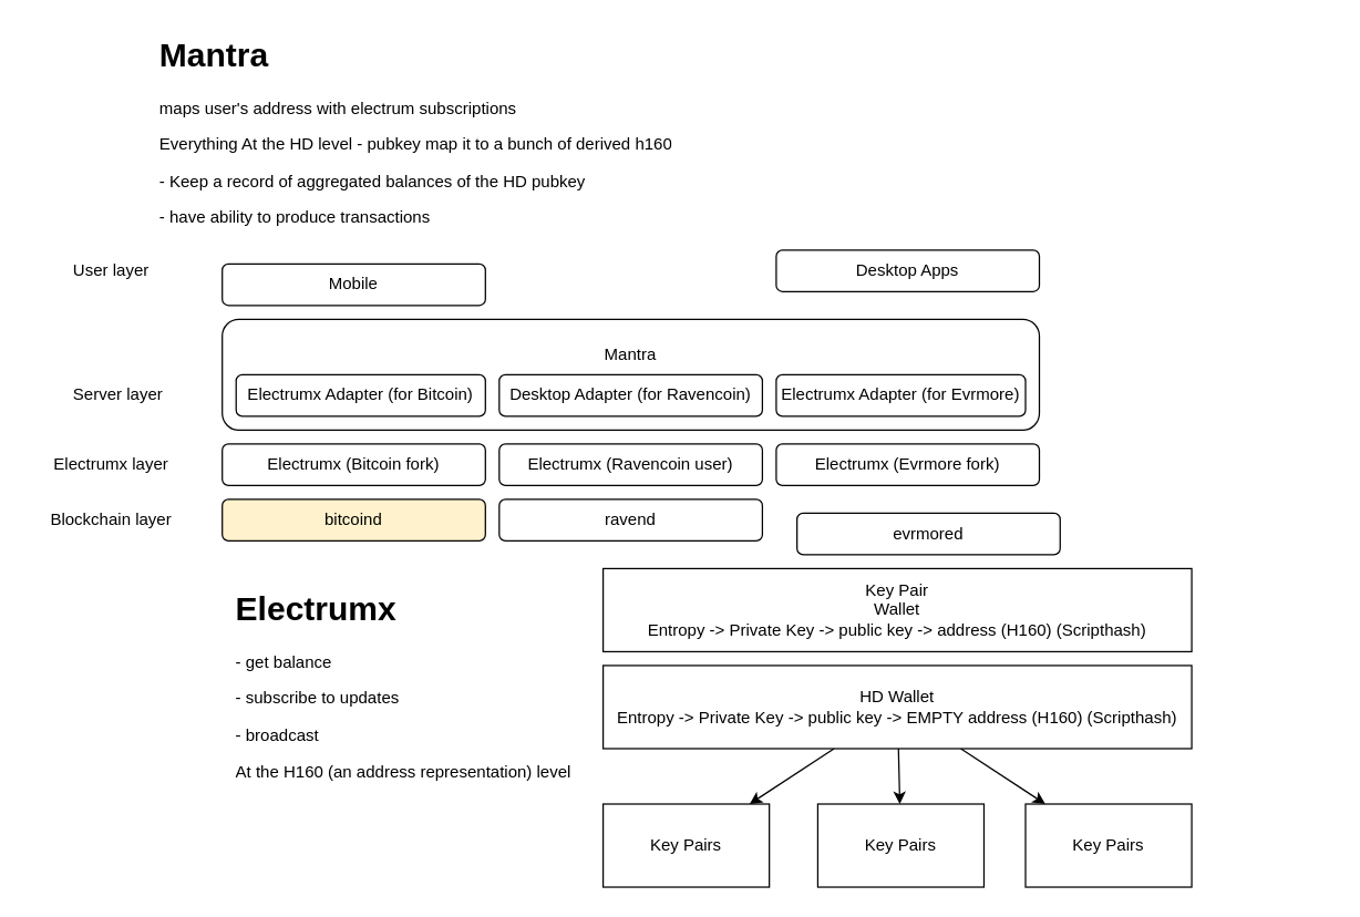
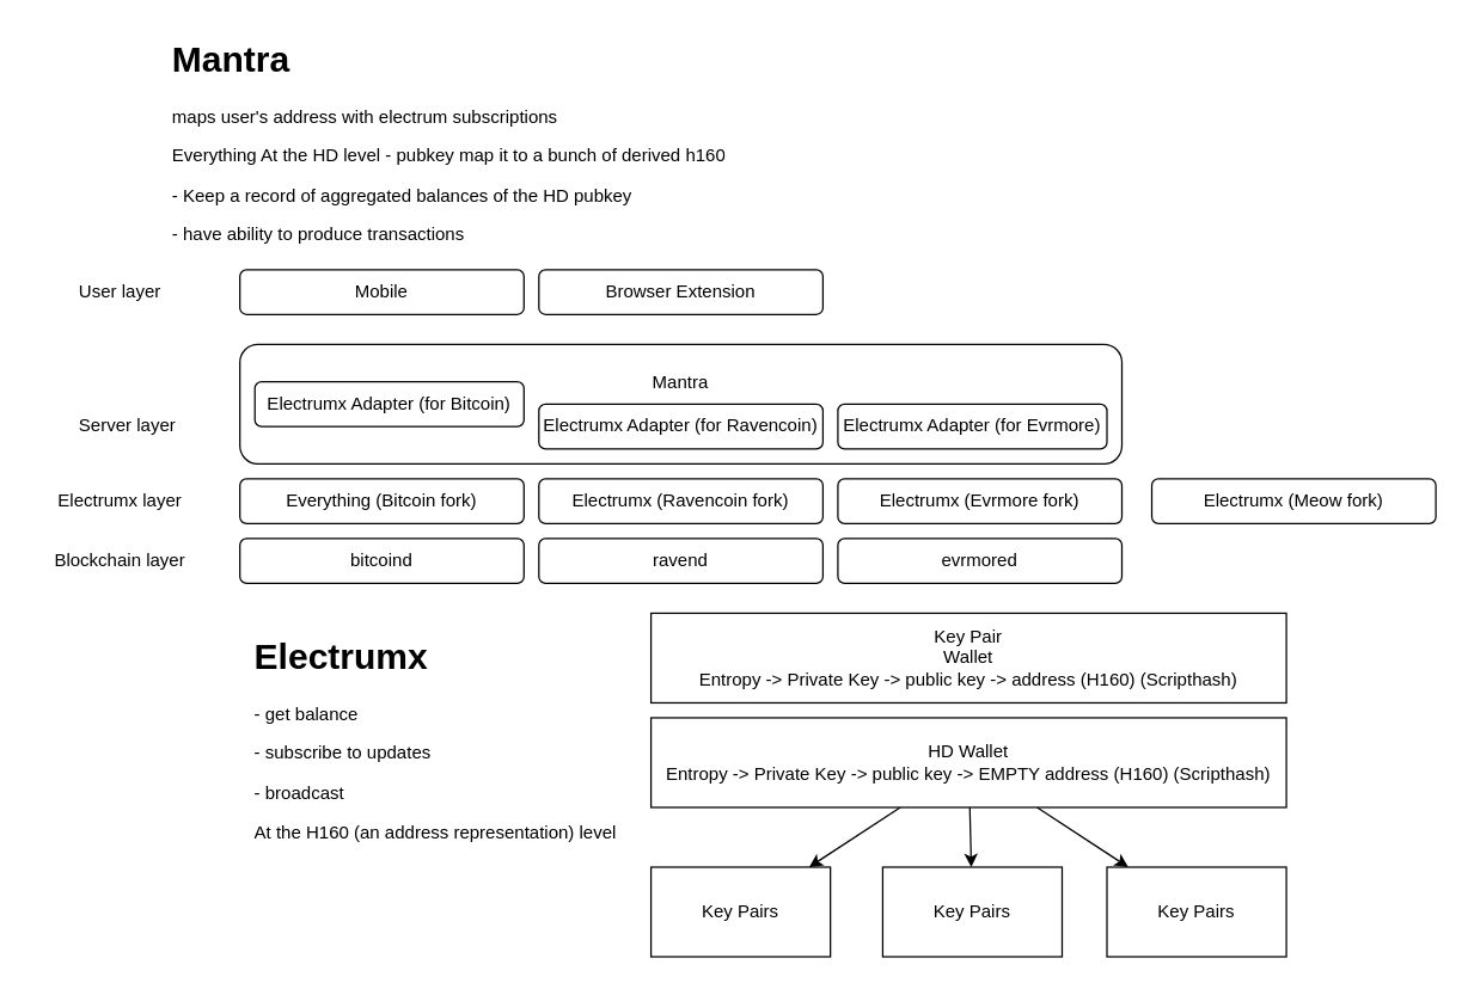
  <mxCell id="0" />
  <mxCell id="1" parent="0" />
  <mxCell id="2" value="Electrumx (Evrmore fork)" style="rounded=1;whiteSpace=wrap;html=1;" vertex="1" parent="1"><mxGeometry x="560" y="320" width="190" height="30" as="geometry" /></mxCell>
- <mxCell id="3" value="Electrumx (Ravencoin user)" style="rounded=1;whiteSpace=wrap;html=1;" vertex="1" parent="1"><mxGeometry x="360" y="320" width="190" height="30" as="geometry" /></mxCell>
- <mxCell id="4" value="Electrumx (Bitcoin fork)" style="rounded=1;whiteSpace=wrap;html=1;" vertex="1" parent="1"><mxGeometry x="160" y="320" width="190" height="30" as="geometry" /></mxCell>
- <mxCell id="5" value="bitcoind" style="rounded=1;whiteSpace=wrap;html=1;fillColor=#fff2cc;" vertex="1" parent="1"><mxGeometry x="160" y="360" width="190" height="30" as="geometry" /></mxCell>
+ <mxCell id="3" value="Electrumx (Ravencoin fork)" style="rounded=1;whiteSpace=wrap;html=1;" vertex="1" parent="1"><mxGeometry x="360" y="320" width="190" height="30" as="geometry" /></mxCell>
+ <mxCell id="4" value="Everything (Bitcoin fork)" style="rounded=1;whiteSpace=wrap;html=1;" vertex="1" parent="1"><mxGeometry x="160" y="320" width="190" height="30" as="geometry" /></mxCell>
+ <mxCell id="5" value="bitcoind" style="rounded=1;whiteSpace=wrap;html=1;" vertex="1" parent="1"><mxGeometry x="160" y="360" width="190" height="30" as="geometry" /></mxCell>
  <mxCell id="6" value="ravend" style="rounded=1;whiteSpace=wrap;html=1;" vertex="1" parent="1"><mxGeometry x="360" y="360" width="190" height="30" as="geometry" /></mxCell>
- <mxCell id="7" value="evrmored" style="rounded=1;whiteSpace=wrap;html=1;" vertex="1" parent="1"><mxGeometry x="575" y="370" width="190" height="30" as="geometry" /></mxCell>
+ <mxCell id="7" value="evrmored" style="rounded=1;whiteSpace=wrap;html=1;" vertex="1" parent="1"><mxGeometry x="560" y="360" width="190" height="30" as="geometry" /></mxCell>
  <mxCell id="8" value="Blockchain layer" style="text;html=1;strokeColor=none;fillColor=none;align=center;verticalAlign=middle;whiteSpace=wrap;rounded=0;" vertex="1" parent="1"><mxGeometry x="20" y="360" width="120" height="30" as="geometry" /></mxCell>
  <mxCell id="9" value="Electrumx layer" style="text;html=1;strokeColor=none;fillColor=none;align=center;verticalAlign=middle;whiteSpace=wrap;rounded=0;" vertex="1" parent="1"><mxGeometry x="20" y="320" width="120" height="30" as="geometry" /></mxCell>
  <mxCell id="10" value="Mantra&lt;br&gt;&lt;br&gt;&lt;br&gt;" style="rounded=1;whiteSpace=wrap;html=1;" vertex="1" parent="1"><mxGeometry x="160" y="230" width="590" height="80" as="geometry" /></mxCell>
- <mxCell id="11" value="Electrumx Adapter (for Bitcoin)" style="rounded=1;whiteSpace=wrap;html=1;" vertex="1" parent="1"><mxGeometry x="170" y="270" width="180" height="30" as="geometry" /></mxCell>
- <mxCell id="12" value="Desktop Adapter (for Ravencoin)" style="rounded=1;whiteSpace=wrap;html=1;" vertex="1" parent="1"><mxGeometry x="360" y="270" width="190" height="30" as="geometry" /></mxCell>
+ <mxCell id="11" value="Electrumx Adapter (for Bitcoin)" style="rounded=1;whiteSpace=wrap;html=1;" vertex="1" parent="1"><mxGeometry x="170" y="255" width="180" height="30" as="geometry" /></mxCell>
+ <mxCell id="12" value="Electrumx Adapter (for Ravencoin)" style="rounded=1;whiteSpace=wrap;html=1;" vertex="1" parent="1"><mxGeometry x="360" y="270" width="190" height="30" as="geometry" /></mxCell>
  <mxCell id="13" value="Electrumx Adapter (for Evrmore)" style="rounded=1;whiteSpace=wrap;html=1;" vertex="1" parent="1"><mxGeometry x="560" y="270" width="180" height="30" as="geometry" /></mxCell>
- <mxCell id="14" value="Desktop Apps" style="rounded=1;whiteSpace=wrap;html=1;" vertex="1" parent="1"><mxGeometry x="560" y="180" width="190" height="30" as="geometry" /></mxCell>
- <mxCell id="16" value="Mobile" style="rounded=1;whiteSpace=wrap;html=1;" vertex="1" parent="1"><mxGeometry x="160" y="190" width="190" height="30" as="geometry" /></mxCell>
+ <mxCell id="15" value="Browser Extension" style="rounded=1;whiteSpace=wrap;html=1;" vertex="1" parent="1"><mxGeometry x="360" y="180" width="190" height="30" as="geometry" /></mxCell>
+ <mxCell id="16" value="Mobile" style="rounded=1;whiteSpace=wrap;html=1;" vertex="1" parent="1"><mxGeometry x="160" y="180" width="190" height="30" as="geometry" /></mxCell>
  <mxCell id="17" value="Server layer" style="text;html=1;strokeColor=none;fillColor=none;align=center;verticalAlign=middle;whiteSpace=wrap;rounded=0;" vertex="1" parent="1"><mxGeometry x="25" y="270" width="120" height="30" as="geometry" /></mxCell>
  <mxCell id="18" value="User layer" style="text;html=1;strokeColor=none;fillColor=none;align=center;verticalAlign=middle;whiteSpace=wrap;rounded=0;" vertex="1" parent="1"><mxGeometry x="20" y="180" width="120" height="30" as="geometry" /></mxCell>
+ <mxCell id="19" value="Electrumx (Meow fork)" style="rounded=1;whiteSpace=wrap;html=1;" vertex="1" parent="1"><mxGeometry x="770" y="320" width="190" height="30" as="geometry" /></mxCell>
  <mxCell id="20" value="&lt;h1&gt;Mantra&lt;/h1&gt;&lt;p&gt;maps user's address with electrum subscriptions&lt;/p&gt;&lt;p&gt;Everything At the HD level - pubkey map it to a bunch of derived h160&lt;/p&gt;&lt;p&gt;- Keep a record of aggregated balances of the HD pubkey&lt;/p&gt;&lt;p&gt;- have ability to produce transactions&lt;/p&gt;" style="text;html=1;strokeColor=none;fillColor=none;spacing=5;spacingTop=-20;whiteSpace=wrap;overflow=hidden;rounded=0;" vertex="1" parent="1"><mxGeometry x="110" y="20" width="650" height="150" as="geometry" /></mxCell>
  <mxCell id="21" value="&lt;h1&gt;Electrumx&lt;/h1&gt;&lt;p&gt;- get balance&lt;/p&gt;&lt;p&gt;- subscribe to updates&lt;/p&gt;&lt;p&gt;- broadcast&lt;/p&gt;&lt;p&gt;At the H160 (an address representation) level&lt;/p&gt;" style="text;html=1;strokeColor=none;fillColor=none;spacing=5;spacingTop=-20;whiteSpace=wrap;overflow=hidden;rounded=0;" vertex="1" parent="1"><mxGeometry x="165" y="420" width="285" height="160" as="geometry" /></mxCell>
  <mxCell id="22" value="Key Pair&lt;br&gt;Wallet&lt;br&gt;Entropy -&amp;gt; Private Key -&amp;gt; public key -&amp;gt; address (H160) (Scripthash)" style="rounded=0;whiteSpace=wrap;html=1;" vertex="1" parent="1"><mxGeometry x="435" y="410" width="425" height="60" as="geometry" /></mxCell>
  <mxCell id="23" style="edgeStyle=none;html=1;" edge="1" parent="1" source="26" target="27"><mxGeometry relative="1" as="geometry" /></mxCell>
  <mxCell id="24" style="edgeStyle=none;html=1;" edge="1" parent="1" source="26" target="28"><mxGeometry relative="1" as="geometry" /></mxCell>
  <mxCell id="25" style="edgeStyle=none;html=1;" edge="1" parent="1" source="26" target="29"><mxGeometry relative="1" as="geometry" /></mxCell>
  <mxCell id="26" value="HD Wallet&lt;br&gt;Entropy -&amp;gt; Private Key -&amp;gt; public key -&amp;gt; EMPTY address (H160) (Scripthash)" style="rounded=0;whiteSpace=wrap;html=1;" vertex="1" parent="1"><mxGeometry x="435" y="480" width="425" height="60" as="geometry" /></mxCell>
  <mxCell id="27" value="Key Pairs" style="rounded=0;whiteSpace=wrap;html=1;" vertex="1" parent="1"><mxGeometry x="435" y="580" width="120" height="60" as="geometry" /></mxCell>
  <mxCell id="28" value="Key Pairs" style="rounded=0;whiteSpace=wrap;html=1;" vertex="1" parent="1"><mxGeometry x="740" y="580" width="120" height="60" as="geometry" /></mxCell>
  <mxCell id="29" value="Key Pairs" style="rounded=0;whiteSpace=wrap;html=1;" vertex="1" parent="1"><mxGeometry x="590" y="580" width="120" height="60" as="geometry" /></mxCell>
